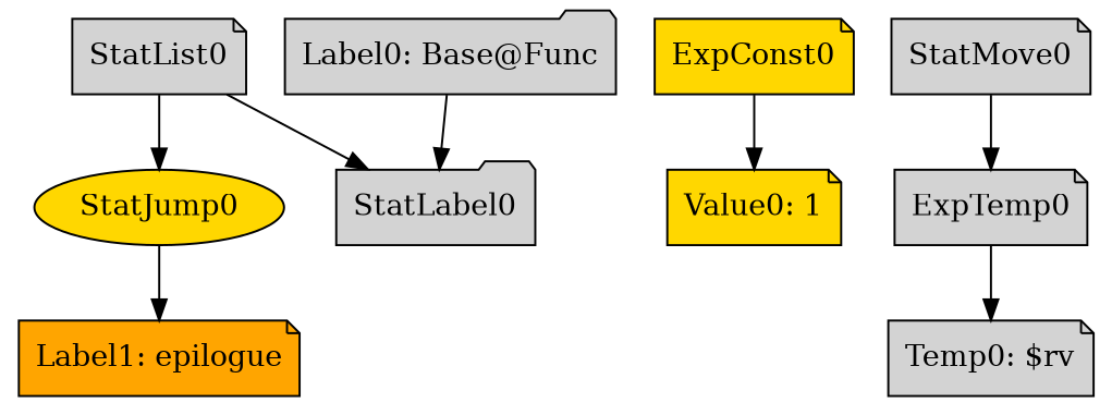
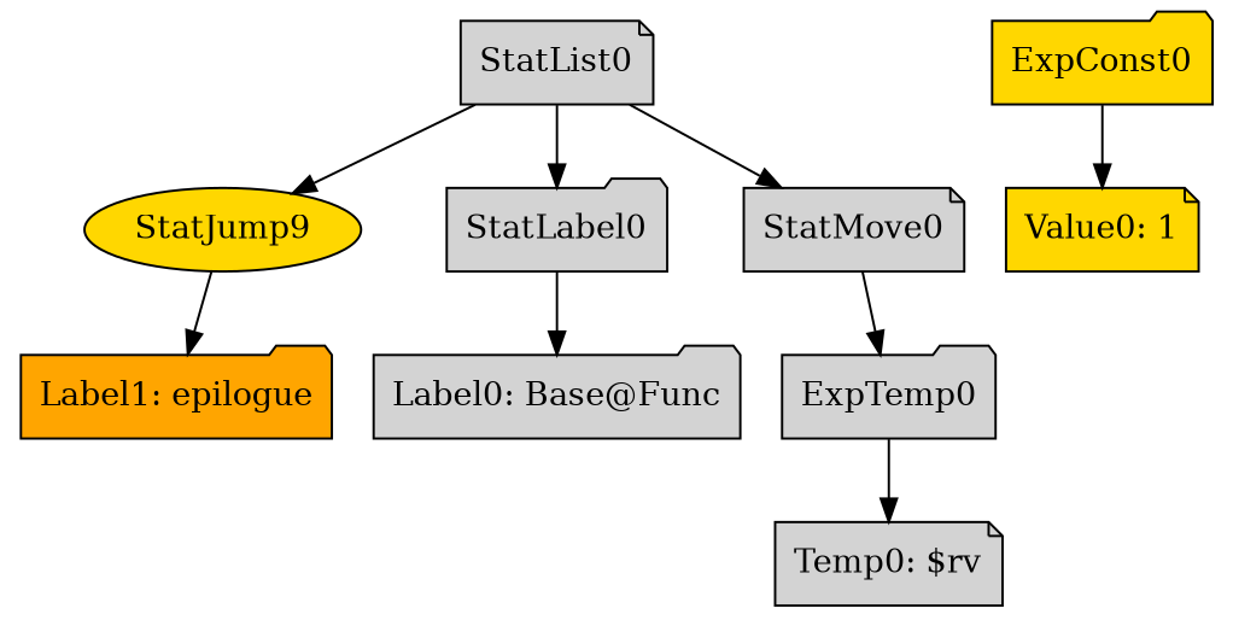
  digraph {
    ordering=out
    node [fillcolor=lightgrey shape=note style=filled]
-   StatJump0 [fillcolor=gold shape=ellipse]
-   "Label1: epilogue" [fillcolor=orange]
-   ExpConst0 [fillcolor=gold]
+   StatJump0 [fillcolor=gold shape=ellipse label=StatJump9]
+   "Label1: epilogue" [fillcolor=orange shape=folder]
+   ExpConst0 [fillcolor=gold shape=folder]
    "Value0: 1" [fillcolor=gold]
    StatLabel0 [shape=folder]
    "Label0: Base@Func" [shape=folder]
    StatList0
    StatMove0
-   ExpTemp0
+   ExpTemp0 [shape=folder]
    "Temp0: $rv"
    StatJump0 -> "Label1: epilogue"
    ExpConst0 -> "Value0: 1"
-   "Label0: Base@Func" -> StatLabel0
+   StatLabel0 -> "Label0: Base@Func"
    StatList0 -> StatJump0
    StatList0 -> StatLabel0
+   StatList0 -> StatMove0
    StatMove0 -> ExpTemp0
    ExpTemp0 -> "Temp0: $rv"
  }
